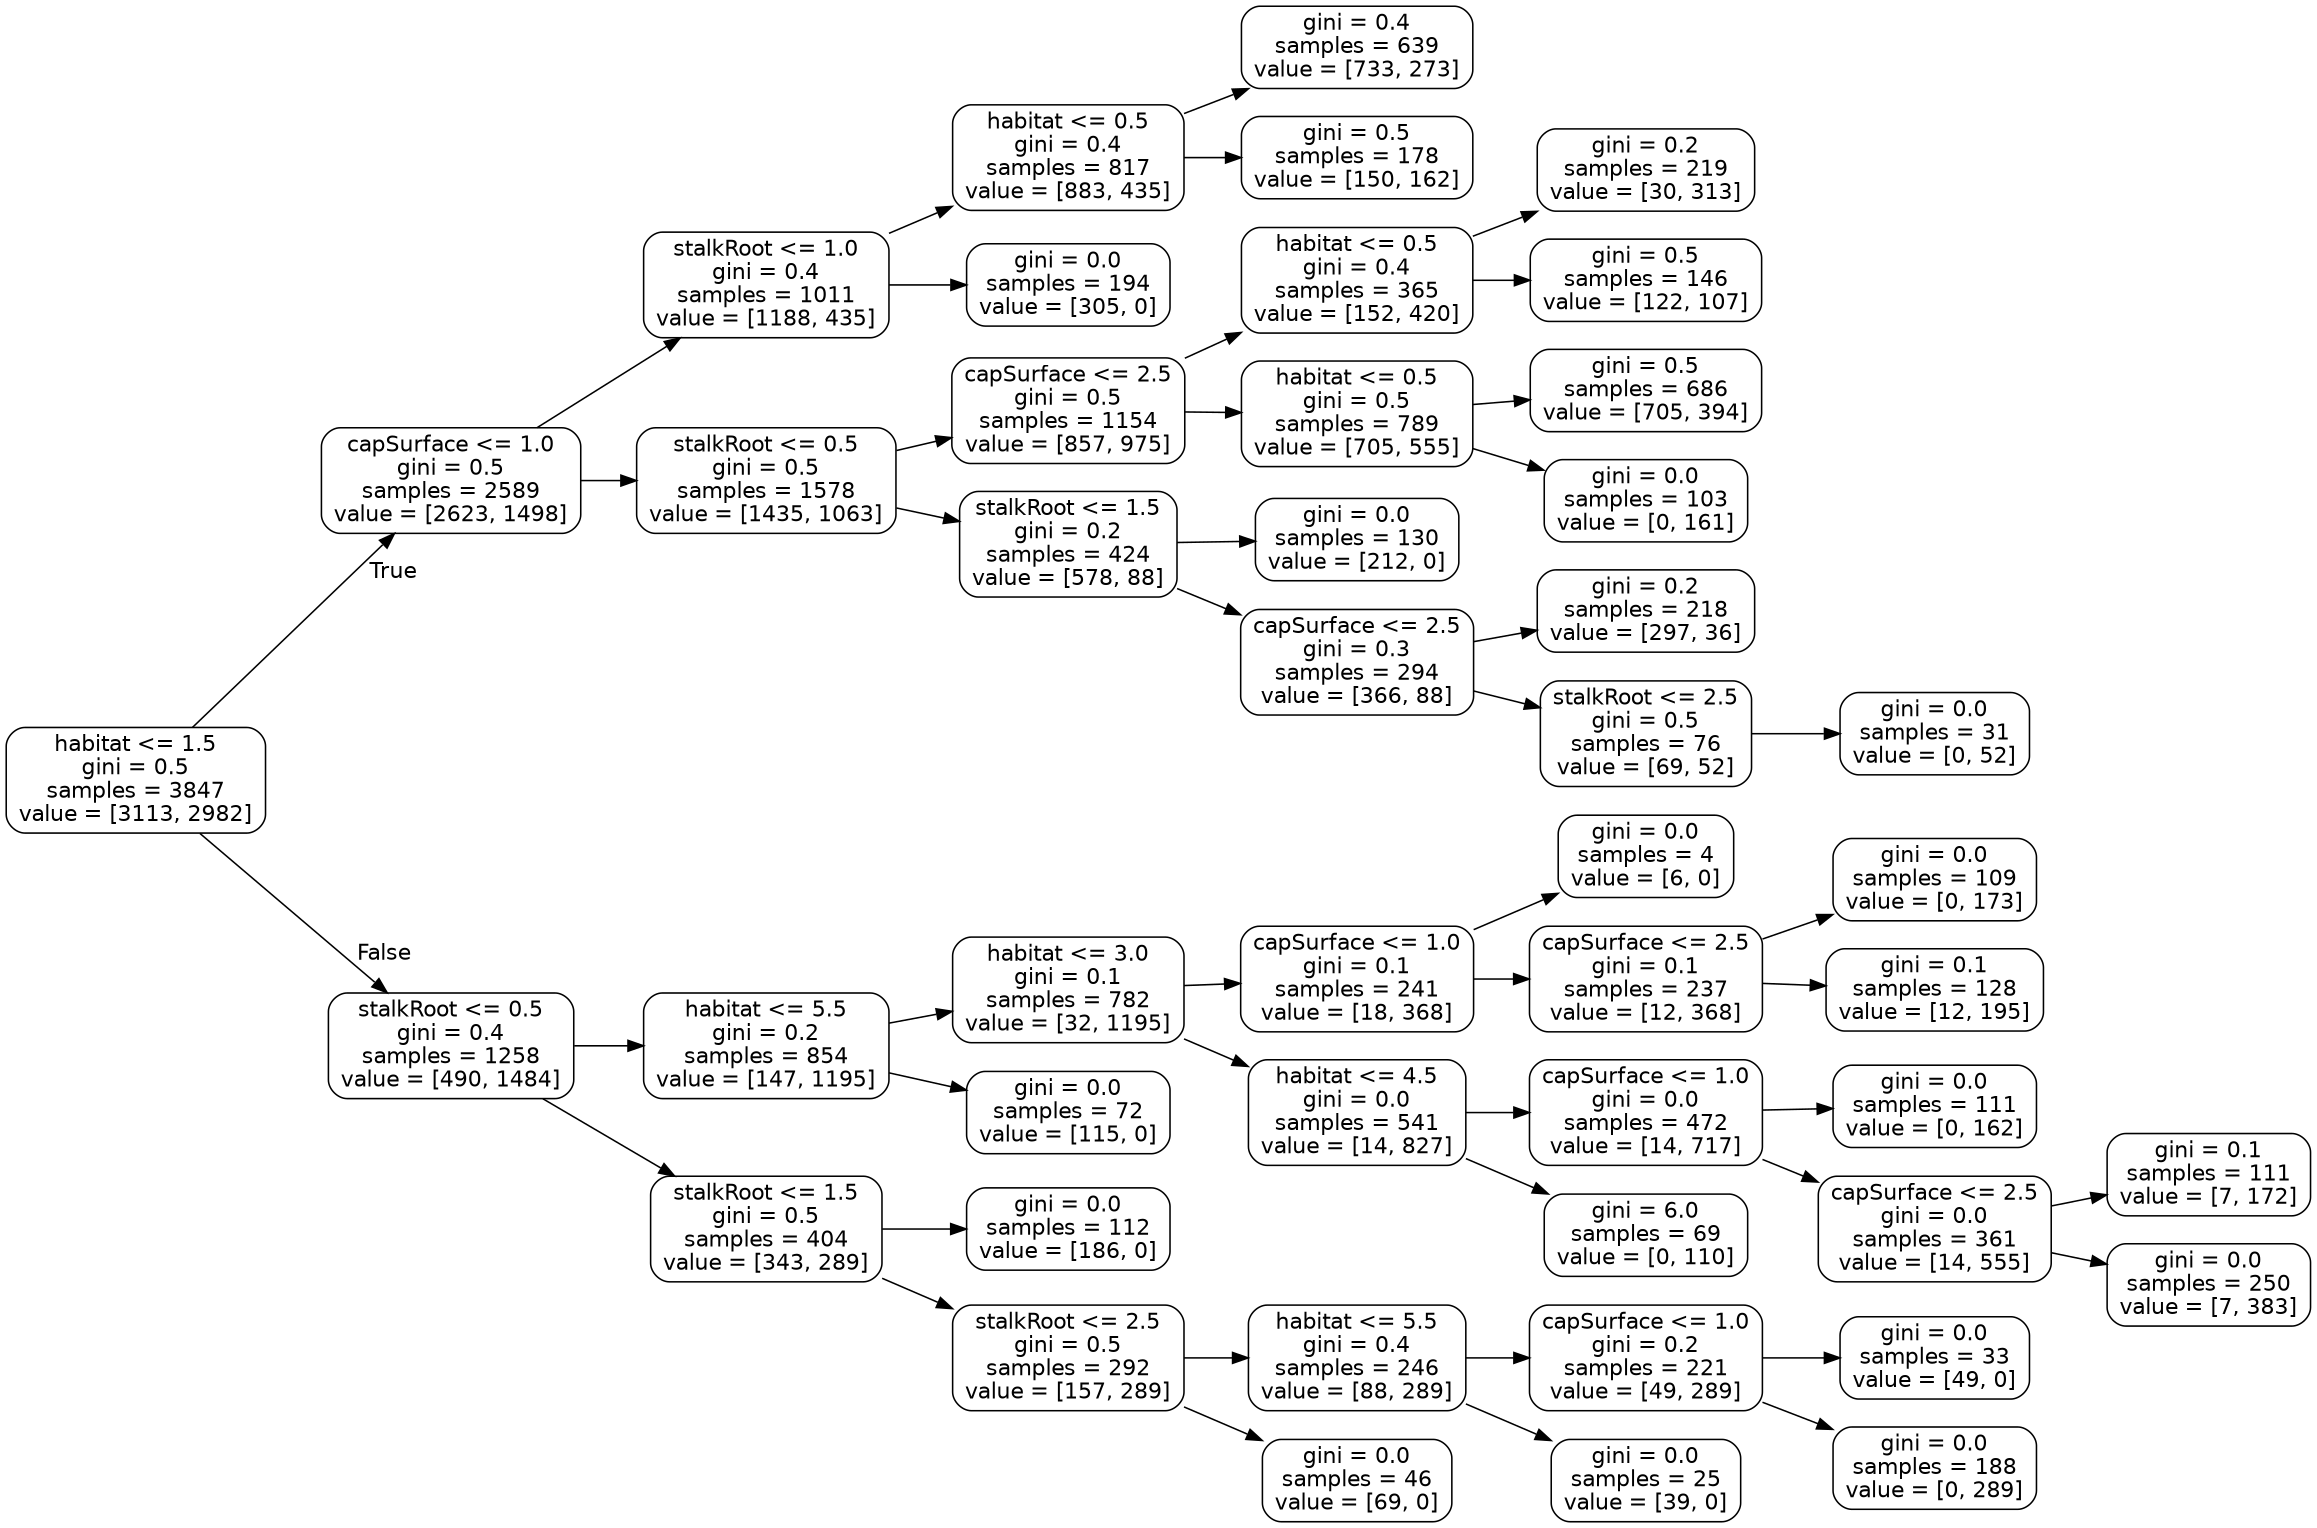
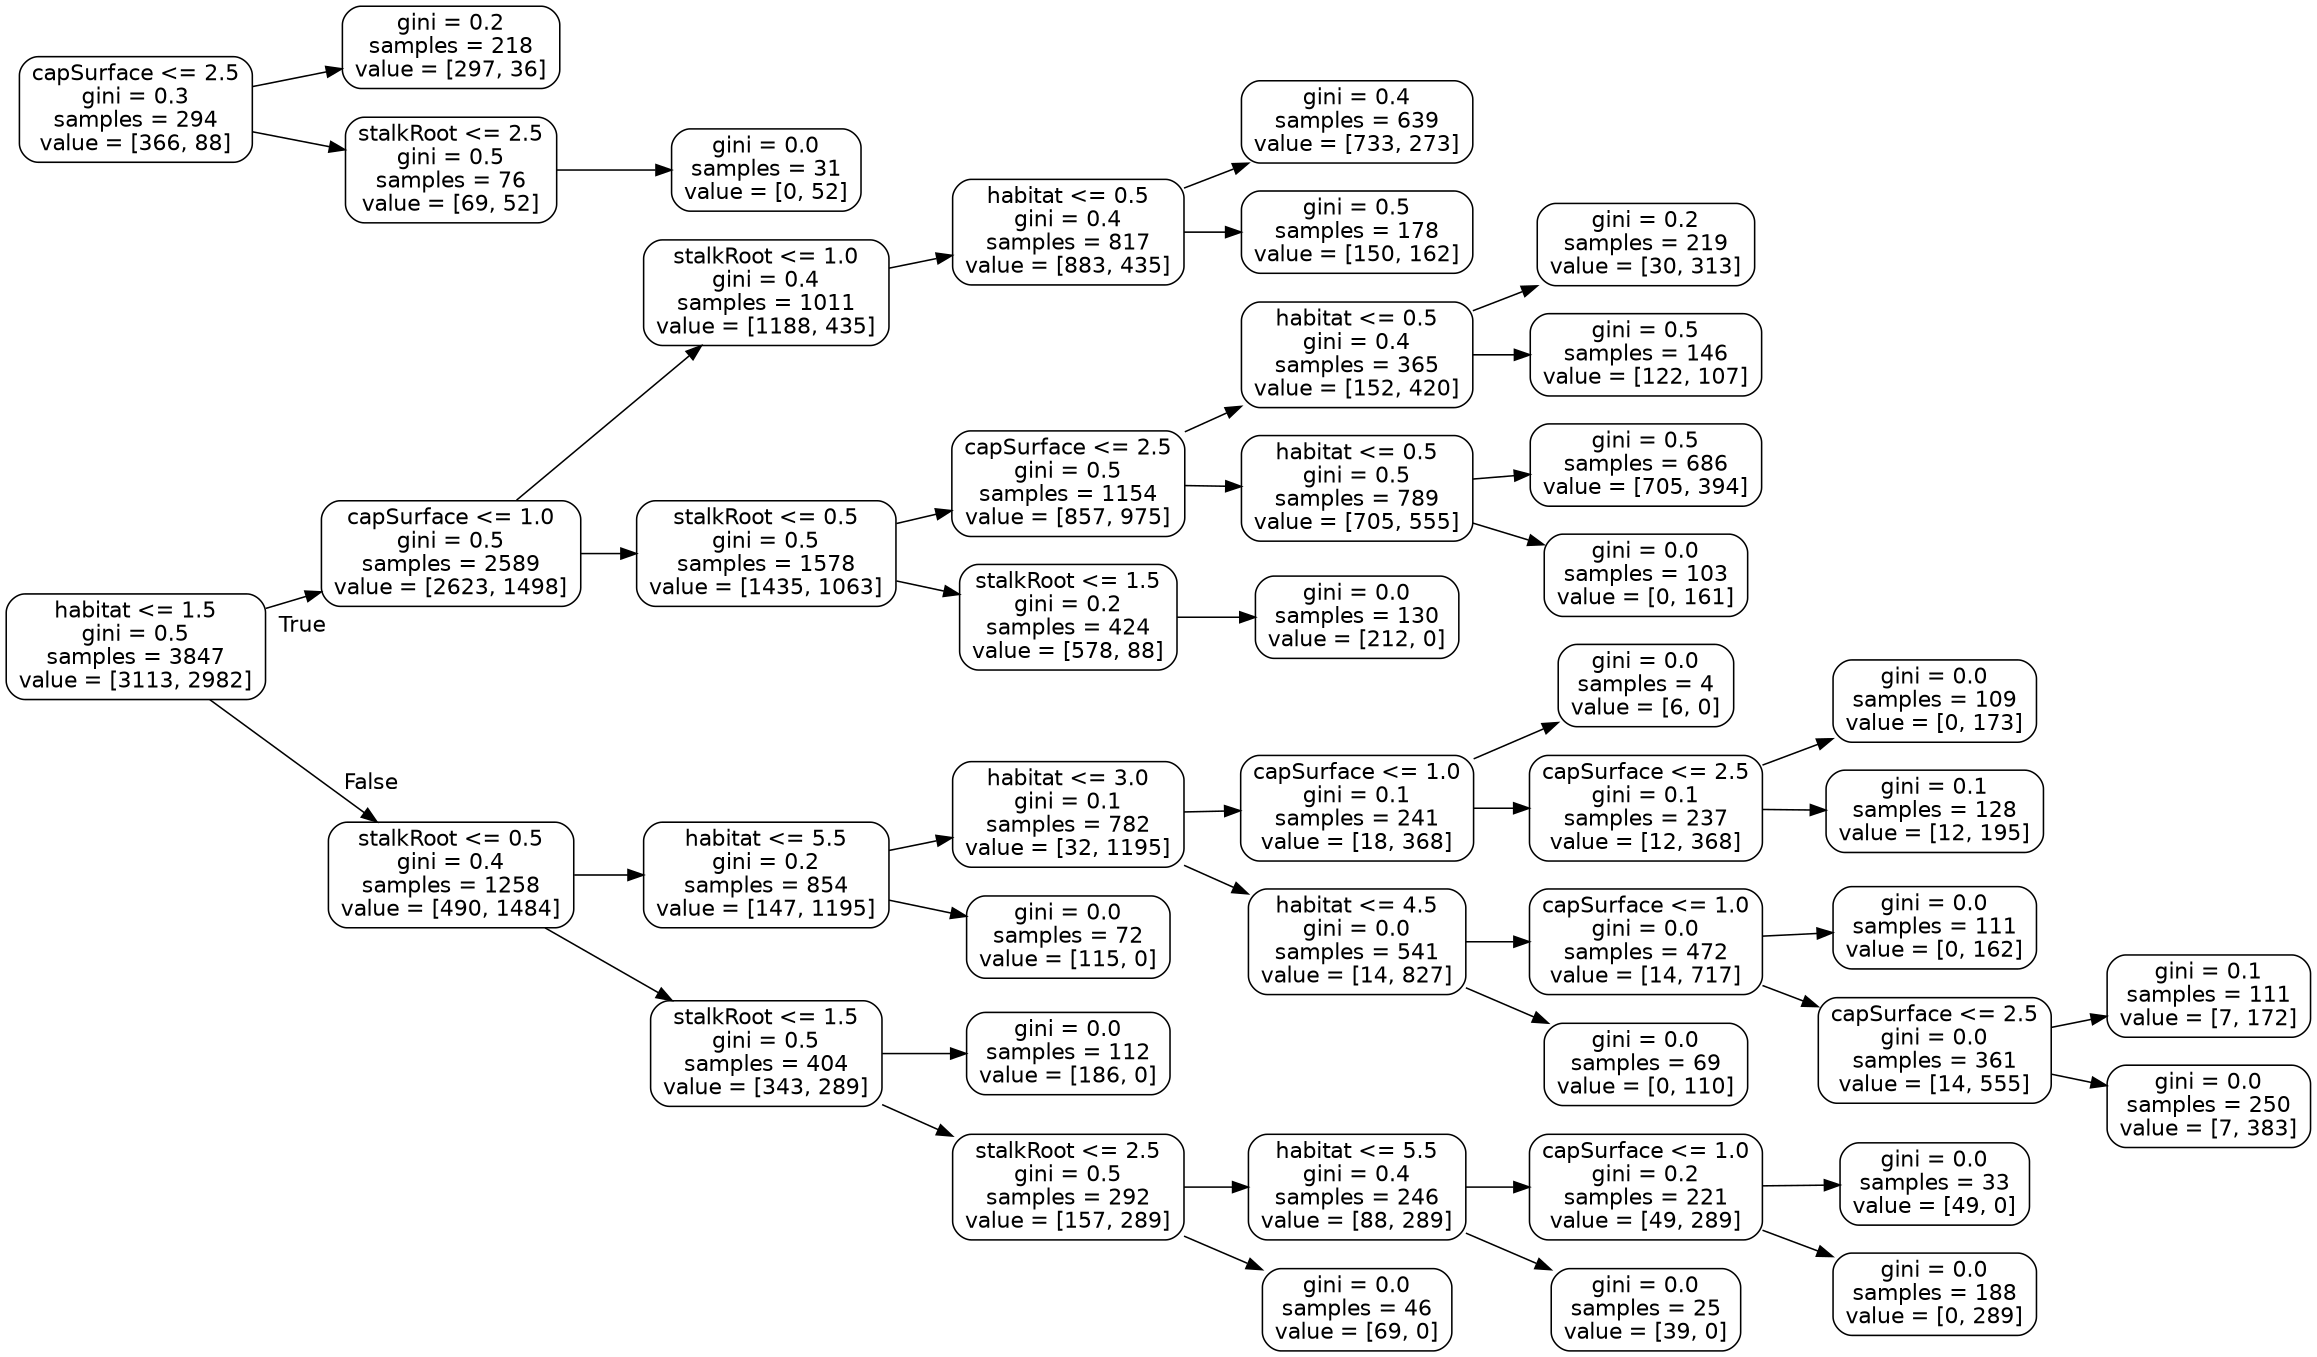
  digraph {
    rankdir=LR
    node [color=black fontname=helvetica shape=box style=rounded]
    edge [fontname=helvetica]
    n1 [label="habitat <= 1.5\ngini = 0.5\nsamples = 3847\nvalue = [3113, 2982]"]
    n2 [label="capSurface <= 1.0\ngini = 0.5\nsamples = 2589\nvalue = [2623, 1498]"]
    n3 [label="stalkRoot <= 0.5\ngini = 0.4\nsamples = 1258\nvalue = [490, 1484]"]
    n4 [label="stalkRoot <= 1.0\ngini = 0.4\nsamples = 1011\nvalue = [1188, 435]"]
    n5 [label="stalkRoot <= 0.5\ngini = 0.5\nsamples = 1578\nvalue = [1435, 1063]"]
    n6 [label="habitat <= 5.5\ngini = 0.2\nsamples = 854\nvalue = [147, 1195]"]
    n7 [label="stalkRoot <= 1.5\ngini = 0.5\nsamples = 404\nvalue = [343, 289]"]
    n8 [label="habitat <= 0.5\ngini = 0.4\nsamples = 817\nvalue = [883, 435]"]
-   n9 [label="gini = 0.0\nsamples = 194\nvalue = [305, 0]"]
    n10 [label="capSurface <= 2.5\ngini = 0.5\nsamples = 1154\nvalue = [857, 975]"]
    n11 [label="stalkRoot <= 1.5\ngini = 0.2\nsamples = 424\nvalue = [578, 88]"]
    n12 [label="gini = 0.4\nsamples = 639\nvalue = [733, 273]"]
    n13 [label="gini = 0.5\nsamples = 178\nvalue = [150, 162]"]
    n14 [label="habitat <= 0.5\ngini = 0.4\nsamples = 365\nvalue = [152, 420]"]
    n15 [label="habitat <= 0.5\ngini = 0.5\nsamples = 789\nvalue = [705, 555]"]
    n16 [label="gini = 0.0\nsamples = 130\nvalue = [212, 0]"]
    n17 [label="capSurface <= 2.5\ngini = 0.3\nsamples = 294\nvalue = [366, 88]"]
    n18 [label="gini = 0.2\nsamples = 219\nvalue = [30, 313]"]
    n19 [label="gini = 0.5\nsamples = 146\nvalue = [122, 107]"]
    n20 [label="gini = 0.5\nsamples = 686\nvalue = [705, 394]"]
    n21 [label="gini = 0.0\nsamples = 103\nvalue = [0, 161]"]
    n22 [label="gini = 0.2\nsamples = 218\nvalue = [297, 36]"]
    n23 [label="stalkRoot <= 2.5\ngini = 0.5\nsamples = 76\nvalue = [69, 52]"]
    n24 [label="gini = 0.0\nsamples = 31\nvalue = [0, 52]"]
    n25 [label="habitat <= 3.0\ngini = 0.1\nsamples = 782\nvalue = [32, 1195]"]
    n26 [label="gini = 0.0\nsamples = 72\nvalue = [115, 0]"]
    n27 [label="gini = 0.0\nsamples = 112\nvalue = [186, 0]"]
    n28 [label="stalkRoot <= 2.5\ngini = 0.5\nsamples = 292\nvalue = [157, 289]"]
    n29 [label="capSurface <= 1.0\ngini = 0.1\nsamples = 241\nvalue = [18, 368]"]
    n30 [label="habitat <= 4.5\ngini = 0.0\nsamples = 541\nvalue = [14, 827]"]
    n31 [label="gini = 0.0\nsamples = 4\nvalue = [6, 0]"]
    n32 [label="capSurface <= 2.5\ngini = 0.1\nsamples = 237\nvalue = [12, 368]"]
    n33 [label="capSurface <= 1.0\ngini = 0.0\nsamples = 472\nvalue = [14, 717]"]
-   n34 [label="gini = 6.0\nsamples = 69\nvalue = [0, 110]"]
+   n34 [label="gini = 0.0\nsamples = 69\nvalue = [0, 110]"]
    n35 [label="gini = 0.0\nsamples = 109\nvalue = [0, 173]"]
    n36 [label="gini = 0.1\nsamples = 128\nvalue = [12, 195]"]
    n37 [label="gini = 0.0\nsamples = 111\nvalue = [0, 162]"]
    n38 [label="capSurface <= 2.5\ngini = 0.0\nsamples = 361\nvalue = [14, 555]"]
    n39 [label="gini = 0.1\nsamples = 111\nvalue = [7, 172]"]
    n40 [label="gini = 0.0\nsamples = 250\nvalue = [7, 383]"]
    n41 [label="habitat <= 5.5\ngini = 0.4\nsamples = 246\nvalue = [88, 289]"]
    n42 [label="gini = 0.0\nsamples = 46\nvalue = [69, 0]"]
    n43 [label="capSurface <= 1.0\ngini = 0.2\nsamples = 221\nvalue = [49, 289]"]
    n44 [label="gini = 0.0\nsamples = 25\nvalue = [39, 0]"]
    n45 [label="gini = 0.0\nsamples = 33\nvalue = [49, 0]"]
    n46 [label="gini = 0.0\nsamples = 188\nvalue = [0, 289]"]
    n1 -> n2 [headlabel=True labelangle=45 labeldistance=2.5]
    n1 -> n3 [headlabel=False labelangle=-45 labeldistance=2.5]
    n2 -> n4
    n2 -> n5
    n3 -> n6
    n3 -> n7
    n4 -> n8
-   n4 -> n9
    n5 -> n10
    n5 -> n11
    n6 -> n25
    n6 -> n26
    n7 -> n27
    n7 -> n28
    n8 -> n12
    n8 -> n13
    n10 -> n14
    n10 -> n15
    n11 -> n16
-   n11 -> n17
    n14 -> n18
    n14 -> n19
    n15 -> n20
    n15 -> n21
    n17 -> n22
    n17 -> n23
    n23 -> n24
    n25 -> n29
    n25 -> n30
    n28 -> n41
    n28 -> n42
    n29 -> n31
    n29 -> n32
    n30 -> n33
    n30 -> n34
    n32 -> n35
    n32 -> n36
    n33 -> n37
    n33 -> n38
    n38 -> n39
    n38 -> n40
    n41 -> n43
    n41 -> n44
    n43 -> n45
    n43 -> n46
  }
